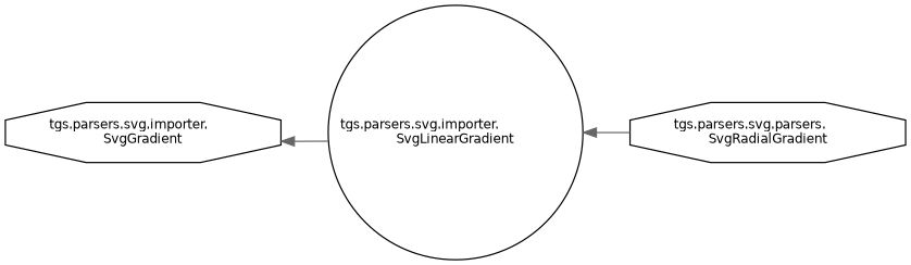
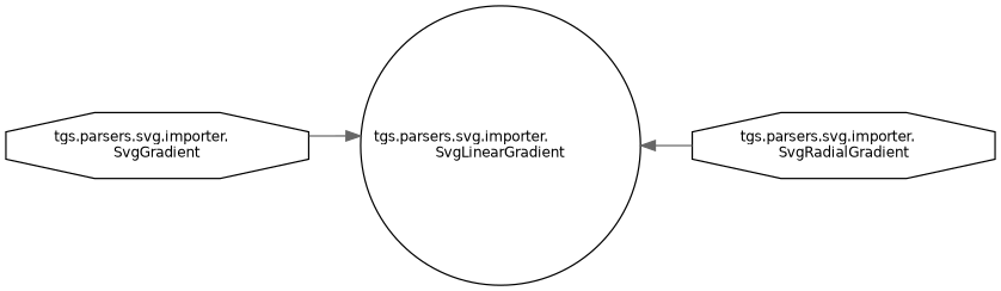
  digraph {
    rankdir=LR
    node [color=black fillcolor=white fontname=Helvetica fontsize=10 shape=octagon style=filled]
    edge [color=gray40 dir=back fontname=Helvetica fontsize=10 labelfontname=Helvetica labelfontsize=10 style=solid]
    n1 [height=0.2 label="tgs.parsers.svg.importer.\lSvgGradient" width=0.4]
    n2 [height=0.2 label="tgs.parsers.svg.importer.\lSvgLinearGradient" shape=circle width=0.4]
-   n3 [height=0.2 label="tgs.parsers.svg.parsers.\lSvgRadialGradient" width=0.4]
-   n1 -> n2
+   n3 [height=0.2 label="tgs.parsers.svg.importer.\lSvgRadialGradient" width=0.4]
+   n2 -> n1
    n2 -> n3
  }
